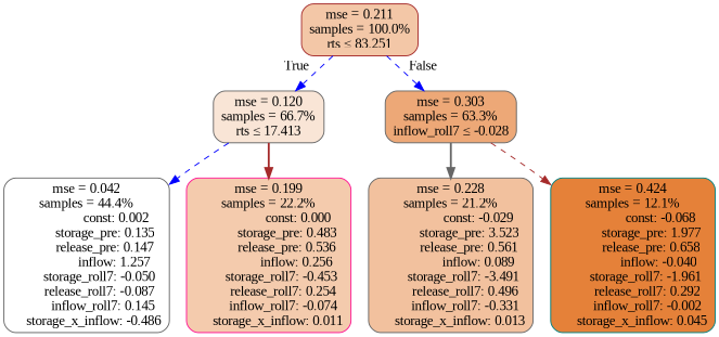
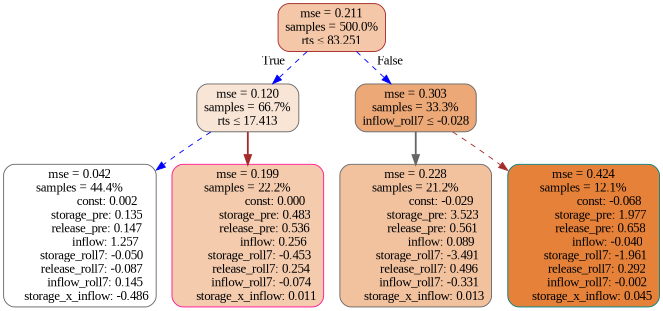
  digraph {
    fontname="Liberation Serif"
    node [color=gray40 fontname="Liberation Serif" shape=rectangle style="filled, rounded"]
    edge [color=blue fontname="Liberation Serif" style=dashed]
-   n1 [color=brown fillcolor="#f3c7a7" label="mse = 0.211\nsamples = 100.0%\nrts &le; 83.251"]
+   n1 [color=brown fillcolor="#f3c7a7" label="mse = 0.211\nsamples = 500.0%\nrts &le; 83.251"]
    n2 [fillcolor="#f9e5d6" label="mse = 0.120\nsamples = 66.7%\nrts &le; 17.413"]
-   n3 [fillcolor="#eda877" label="mse = 0.303\nsamples = 63.3%\ninflow_roll7 &le; -0.028"]
+   n3 [fillcolor="#eda877" label="mse = 0.303\nsamples = 33.3%\ninflow_roll7 &le; -0.028"]
    n4 [fillcolor="#ffffff" label="mse = 0.042\nsamples = 44.4%\n                const: 0.002\n          storage_pre: 0.135\n          release_pre: 0.147\n               inflow: 1.257\n       storage_roll7: -0.050\n       release_roll7: -0.087\n         inflow_roll7: 0.145\n    storage_x_inflow: -0.486"]
    n5 [color=deeppink fillcolor="#f4cbad" label="mse = 0.199\nsamples = 22.2%\n                const: 0.000\n          storage_pre: 0.483\n          release_pre: 0.536\n               inflow: 0.256\n       storage_roll7: -0.453\n        release_roll7: 0.254\n        inflow_roll7: -0.074\n     storage_x_inflow: 0.011"]
    n6 [fillcolor="#f2c19e" label="mse = 0.228\nsamples = 21.2%\n               const: -0.029\n          storage_pre: 3.523\n          release_pre: 0.561\n               inflow: 0.089\n       storage_roll7: -3.491\n        release_roll7: 0.496\n        inflow_roll7: -0.331\n     storage_x_inflow: 0.013"]
    n7 [color=teal fillcolor="#e58139" label="mse = 0.424\nsamples = 12.1%\n               const: -0.068\n          storage_pre: 1.977\n          release_pre: 0.658\n              inflow: -0.040\n       storage_roll7: -1.961\n        release_roll7: 0.292\n        inflow_roll7: -0.002\n     storage_x_inflow: 0.045"]
    n1 -> n2 [headlabel=True labelangle=45 labeldistance=2.5]
    n1 -> n3 [headlabel=False labelangle=-45 labeldistance=2.5]
    n2 -> n4
    n2 -> n5 [color=brown style=bold]
    n3 -> n6 [color=gray40 style=bold]
    n3 -> n7 [color=brown]
  }
